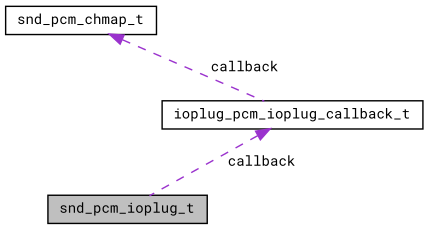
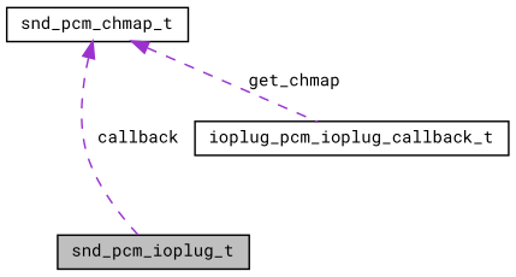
  digraph {
    fontname="Roboto Mono"
    node [color=black fillcolor=white fontname="Roboto Mono" fontsize=10 shape=record style=filled]
    edge [color=darkorchid3 dir=back fontname="Roboto Mono" fontsize=10 labelfontname=Helvetica labelfontsize=10 style=dashed]
    n1 [fillcolor=grey75 fontcolor=black height=0.2 label=snd_pcm_ioplug_t width=0.4]
    n2 [height=0.2 label=ioplug_pcm_ioplug_callback_t width=0.4]
    n3 [height=0.2 label=snd_pcm_chmap_t width=0.4]
-   n2 -> n1 [label=" callback"]
-   n3 -> n2 [label=" callback"]
+   n3 -> n1 [label=" callback"]
+   n3 -> n2 [label=" get_chmap"]
  }
